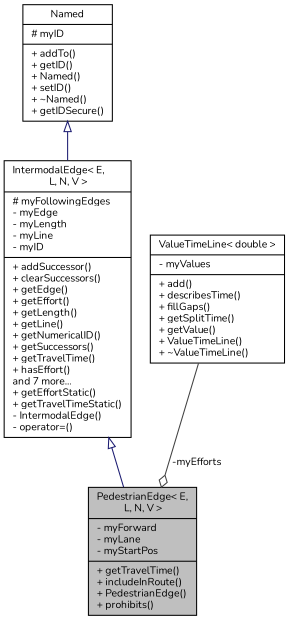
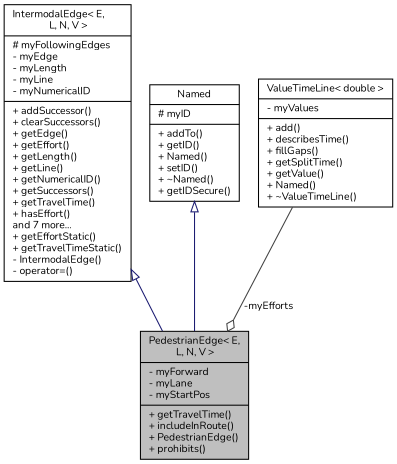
  digraph {
    fontname=Nunito
    node [color=black fillcolor=white fontname=Nunito fontsize=10 shape=record style=filled]
    edge [arrowtail=onormal color=midnightblue dir=back fontname=Nunito fontsize=10 labelfontname=Helvetica labelfontsize=10 style=solid]
    n1 [fillcolor=grey75 fontcolor=black height=0.2 label="{PedestrianEdge\< E,\l L, N, V \>\n|- myForward\l- myLane\l- myStartPos\l|+ getTravelTime()\l+ includeInRoute()\l+ PedestrianEdge()\l+ prohibits()\l}" width=0.4]
-   n2 [height=0.2 label="{IntermodalEdge\< E,\l L, N, V \>\n|# myFollowingEdges\l- myEdge\l- myLength\l- myLine\l- myID\l|+ addSuccessor()\l+ clearSuccessors()\l+ getEdge()\l+ getEffort()\l+ getLength()\l+ getLine()\l+ getNumericalID()\l+ getSuccessors()\l+ getTravelTime()\l+ hasEffort()\land 7 more...\l+ getEffortStatic()\l+ getTravelTimeStatic()\l- IntermodalEdge()\l- operator=()\l}" width=0.4]
+   n2 [height=0.2 label="{IntermodalEdge\< E,\l L, N, V \>\n|# myFollowingEdges\l- myEdge\l- myLength\l- myLine\l- myNumericalID\l|+ addSuccessor()\l+ clearSuccessors()\l+ getEdge()\l+ getEffort()\l+ getLength()\l+ getLine()\l+ getNumericalID()\l+ getSuccessors()\l+ getTravelTime()\l+ hasEffort()\land 7 more...\l+ getEffortStatic()\l+ getTravelTimeStatic()\l- IntermodalEdge()\l- operator=()\l}" width=0.4]
    n3 [height=0.2 label="{Named\n|# myID\l|+ addTo()\l+ getID()\l+ Named()\l+ setID()\l+ ~Named()\l+ getIDSecure()\l}" width=0.4]
-   n4 [height=0.2 label="{ValueTimeLine\< double \>\n|- myValues\l|+ add()\l+ describesTime()\l+ fillGaps()\l+ getSplitTime()\l+ getValue()\l+ ValueTimeLine()\l+ ~ValueTimeLine()\l}" width=0.4]
+   n4 [height=0.2 label="{ValueTimeLine\< double \>\n|- myValues\l|+ add()\l+ describesTime()\l+ fillGaps()\l+ getSplitTime()\l+ getValue()\l+ Named()\l+ ~ValueTimeLine()\l}" width=0.4]
    n2 -> n1
-   n3 -> n2
+   n3 -> n1
    n4 -> n1 [arrowhead=odiamond color=grey25 label=" -myEfforts" arrowtail="" dir=""]
  }
